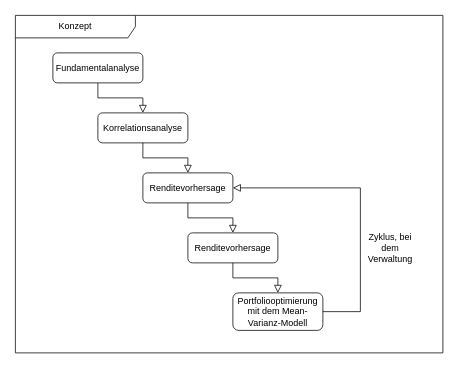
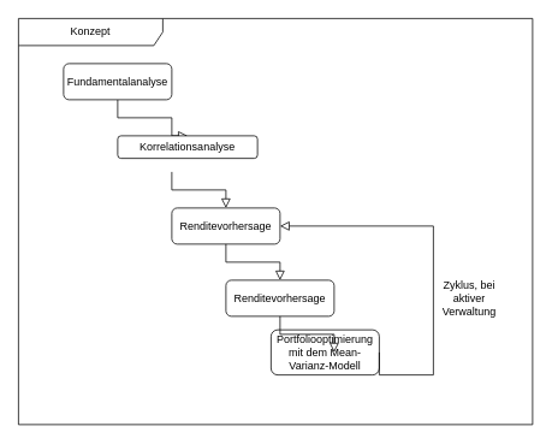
  <mxCell id="0" />
  <mxCell id="1" parent="0" />
  <mxCell id="2" value="" style="rounded=0;html=1;jettySize=auto;orthogonalLoop=1;fontSize=11;endArrow=block;endFill=0;endSize=8;strokeWidth=1;shadow=0;labelBackgroundColor=none;edgeStyle=orthogonalEdgeStyle;entryX=0.5;entryY=0;entryDx=0;entryDy=0;" parent="1" source="3" target="5" edge="1"><mxGeometry relative="1" as="geometry"><mxPoint x="130" y="160" as="targetPoint" /><Array as="points"><mxPoint x="130" y="130" /><mxPoint x="190" y="130" /></Array></mxGeometry></mxCell>
  <mxCell id="3" value="Fundamentalanalyse" style="rounded=1;whiteSpace=wrap;html=1;fontSize=12;glass=0;strokeWidth=1;shadow=0;" parent="1" vertex="1"><mxGeometry x="70" y="70" width="120" height="40" as="geometry" /></mxCell>
  <mxCell id="4" value="Konzept" style="shape=umlFrame;whiteSpace=wrap;html=1;pointerEvents=0;recursiveResize=0;container=1;collapsible=0;width=160;" vertex="1" parent="1"><mxGeometry x="20" y="20" width="570" height="450" as="geometry" /></mxCell>
- <mxCell id="5" value="Korrelationsanalyse" style="rounded=1;whiteSpace=wrap;html=1;fontSize=12;glass=0;strokeWidth=1;shadow=0;" parent="4" vertex="1"><mxGeometry x="110" y="130" width="120" height="40" as="geometry" /></mxCell>
+ <mxCell id="5" value="Korrelationsanalyse" style="rounded=1;whiteSpace=wrap;html=1;fontSize=12;glass=0;strokeWidth=1;shadow=0;" parent="4" vertex="1"><mxGeometry x="110" y="130" width="155" height="25" as="geometry" /></mxCell>
  <mxCell id="6" value="Renditevorhersage" style="rounded=1;whiteSpace=wrap;html=1;fontSize=12;glass=0;strokeWidth=1;shadow=0;" vertex="1" parent="4"><mxGeometry x="170" y="210" width="120" height="40" as="geometry" /></mxCell>
  <mxCell id="7" value="" style="rounded=0;html=1;jettySize=auto;orthogonalLoop=1;fontSize=11;endArrow=block;endFill=0;endSize=8;strokeWidth=1;shadow=0;labelBackgroundColor=none;edgeStyle=orthogonalEdgeStyle;entryX=0.5;entryY=0;entryDx=0;entryDy=0;" edge="1" parent="4"><mxGeometry relative="1" as="geometry"><mxPoint x="170" y="170" as="sourcePoint" /><mxPoint x="230" y="210" as="targetPoint" /><Array as="points"><mxPoint x="170" y="190" /><mxPoint x="230" y="190" /></Array></mxGeometry></mxCell>
  <mxCell id="8" value="Renditevorhersage" style="rounded=1;whiteSpace=wrap;html=1;fontSize=12;glass=0;strokeWidth=1;shadow=0;" vertex="1" parent="4"><mxGeometry x="230" y="290" width="120" height="40" as="geometry" /></mxCell>
  <mxCell id="9" value="" style="rounded=0;html=1;jettySize=auto;orthogonalLoop=1;fontSize=11;endArrow=block;endFill=0;endSize=8;strokeWidth=1;shadow=0;labelBackgroundColor=none;edgeStyle=orthogonalEdgeStyle;entryX=0.5;entryY=0;entryDx=0;entryDy=0;" edge="1" parent="4"><mxGeometry relative="1" as="geometry"><mxPoint x="230" y="250" as="sourcePoint" /><mxPoint x="290" y="290" as="targetPoint" /><Array as="points"><mxPoint x="230" y="270" /><mxPoint x="290" y="270" /></Array></mxGeometry></mxCell>
- <mxCell id="10" value="Portfoliooptimierung mit dem Mean-Varianz-Modell" style="rounded=1;whiteSpace=wrap;html=1;fontSize=12;glass=0;strokeWidth=1;shadow=0;" vertex="1" parent="4"><mxGeometry x="290" y="370" width="120" height="50" as="geometry" /></mxCell>
+ <mxCell id="10" value="Portfoliooptimierung mit dem Mean-Varianz-Modell" style="rounded=1;whiteSpace=wrap;html=1;fontSize=12;glass=0;strokeWidth=1;shadow=0;" vertex="1" parent="4"><mxGeometry x="280" y="345" width="120" height="50" as="geometry" /></mxCell>
  <mxCell id="11" value="" style="rounded=0;html=1;jettySize=auto;orthogonalLoop=1;fontSize=11;endArrow=block;endFill=0;endSize=8;strokeWidth=1;shadow=0;labelBackgroundColor=none;edgeStyle=orthogonalEdgeStyle;entryX=0.5;entryY=0;entryDx=0;entryDy=0;" edge="1" parent="4"><mxGeometry relative="1" as="geometry"><mxPoint x="290" y="330" as="sourcePoint" /><mxPoint x="350" y="370" as="targetPoint" /><Array as="points"><mxPoint x="290" y="350" /><mxPoint x="350" y="350" /></Array></mxGeometry></mxCell>
  <mxCell id="12" value="" style="rounded=0;html=1;jettySize=auto;orthogonalLoop=1;fontSize=11;endArrow=block;endFill=0;endSize=8;strokeWidth=1;shadow=0;labelBackgroundColor=none;edgeStyle=orthogonalEdgeStyle;entryX=1;entryY=0.5;entryDx=0;entryDy=0;exitX=1;exitY=0.5;exitDx=0;exitDy=0;" edge="1" parent="4" source="10" target="6"><mxGeometry relative="1" as="geometry"><mxPoint x="460" y="290" as="sourcePoint" /><mxPoint x="520" y="330" as="targetPoint" /><Array as="points"><mxPoint x="460" y="395" /><mxPoint x="460" y="230" /></Array></mxGeometry></mxCell>
- <mxCell id="13" value="Zyklus, bei dem Verwaltung" style="text;html=1;align=center;verticalAlign=middle;whiteSpace=wrap;rounded=0;" vertex="1" parent="4"><mxGeometry x="470" y="295" width="60" height="30" as="geometry" /></mxCell>
+ <mxCell id="13" value="Zyklus, bei aktiver Verwaltung" style="text;html=1;align=center;verticalAlign=middle;whiteSpace=wrap;rounded=0;" vertex="1" parent="4"><mxGeometry x="470" y="295" width="60" height="30" as="geometry" /></mxCell>
